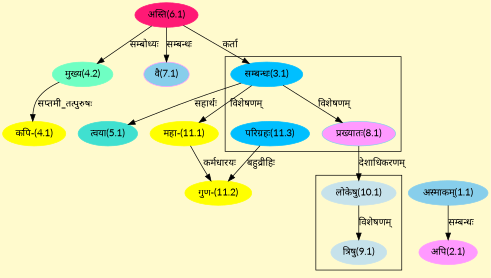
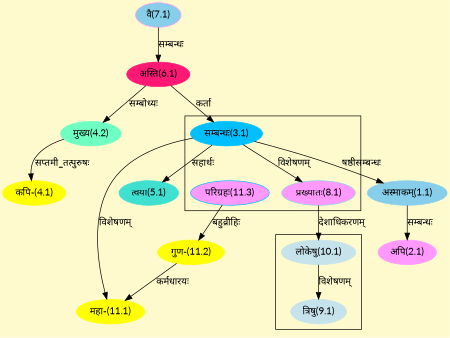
  digraph {
    bgcolor=lemonchiffon1
    compound=true
    fontname=Lato
    rankdir=BT
    node [color="#FFFF00" fontname=Lato style=filled]
    edge [dir=back fontname=Lato]
    n1 [color="#87CEEB" fillcolor="#FF99FF" label="प्रख्यातः(8.1)"]
    n2 [color="#00BFFF" label="सम्बन्धः(3.1)"]
-   n3 [color="#00BFFF" label="परिग्रहः(11.3)"]
+   n3 [color="#00BFFF" label="परिग्रहः(11.3)" fillcolor="#FF99FF"]
    n4 [color="#C6E2EB" label="त्रिषु(9.1)"]
    n5 [color="#C6E2EB" label="लोकेषु(10.1)"]
    n6 [color="#FF1975" label="अस्ति(6.1)"]
    n7 [color="#87CEEB" label="अस्माकम्(1.1)"]
    n8 [color="#FF99FF" label="अपि(2.1)"]
    n9 [label="कपि-(4.1)"]
    n10 [color="#6FFFC3" label="मुख्य(4.2)"]
    n11 [color="#40E0D0" label="त्वया(5.1)"]
    n12 [color="#FF99FF" fillcolor="#87CEEB" label="वै(7.1)"]
    n13 [label="महा-(11.1)"]
    n14 [label="गुण-(11.2)"]
    subgraph cluster_1 {
      n1
      n2
      n3
    }
    subgraph cluster_2 {
      n4
      n5
    }
    n1 -> n2 [label="विशेषणम्"]
    n2 -> n6 [label="कर्ता"]
    n4 -> n5 [label="विशेषणम्"]
    n5 -> n1 [label="देशाधिकरणम्"]
+   n7 -> n2 [label="षष्ठीसम्बन्धः"]
    n8 -> n7 [label="सम्बन्धः"]
    n9 -> n10 [label="सप्तमी_तत्पुरुषः"]
    n10 -> n6 [label="सम्बोध्यः"]
    n11 -> n2 [label="सहार्थः"]
-   n12 -> n6 [label="सम्बन्धः"]
+   n6 -> n12 [label="सम्बन्धः"]
    n13 -> n2 [label="विशेषणम्"]
-   n14 -> n13 [label="कर्मधारयः"]
+   n13 -> n14 [label="कर्मधारयः"]
    n14 -> n3 [label="बहुव्रीहिः"]
  }
